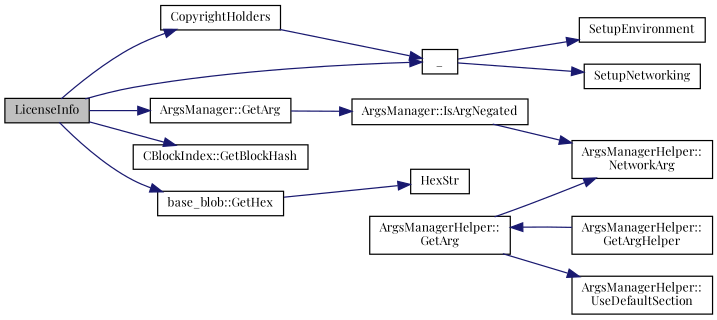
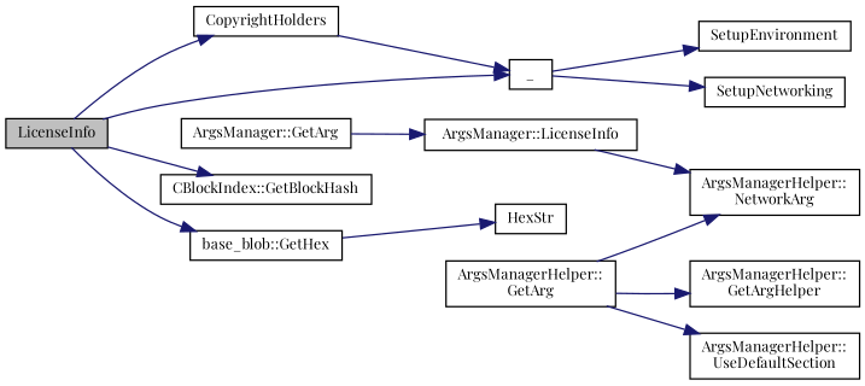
  digraph {
    fontname="Playfair Display"
    rankdir=LR
    node [color=black fillcolor=white fontname="Playfair Display" fontsize=10 shape=record style=filled]
    edge [color=midnightblue fontname="Playfair Display" fontsize=10 labelfontname=Helvetica labelfontsize=10 style=solid]
    n1 [fillcolor=grey75 fontcolor=black height=0.2 label=LicenseInfo width=0.4]
    n2 [height=0.2 label=CopyrightHolders width=0.4]
    n3 [height=0.2 label=_ width=0.4]
    n4 [height=0.2 label="ArgsManager::GetArg" width=0.4]
    n5 [height=0.2 label="CBlockIndex::GetBlockHash" width=0.4]
    n6 [height=0.2 label="base_blob::GetHex" width=0.4]
    n7 [height=0.2 label=SetupEnvironment width=0.4]
    n8 [height=0.2 label=SetupNetworking width=0.4]
-   n9 [height=0.2 label="ArgsManager::IsArgNegated" width=0.4]
+   n9 [height=0.2 label="ArgsManager::LicenseInfo" width=0.4]
    n10 [height=0.2 label=HexStr width=0.4]
    n11 [height=0.2 label="ArgsManagerHelper::\lNetworkArg" width=0.4]
    n12 [height=0.2 label="ArgsManagerHelper::\lGetArg" width=0.4]
    n13 [height=0.2 label="ArgsManagerHelper::\lGetArgHelper" width=0.4]
    n14 [height=0.2 label="ArgsManagerHelper::\lUseDefaultSection" width=0.4]
    n1 -> n2
    n1 -> n3
-   n1 -> n4
    n1 -> n5
    n1 -> n6
    n2 -> n3
    n3 -> n7
    n3 -> n8
    n4 -> n9
    n6 -> n10
    n9 -> n11
    n12 -> n11
-   n13 -> n12
+   n12 -> n13
    n12 -> n14
  }
